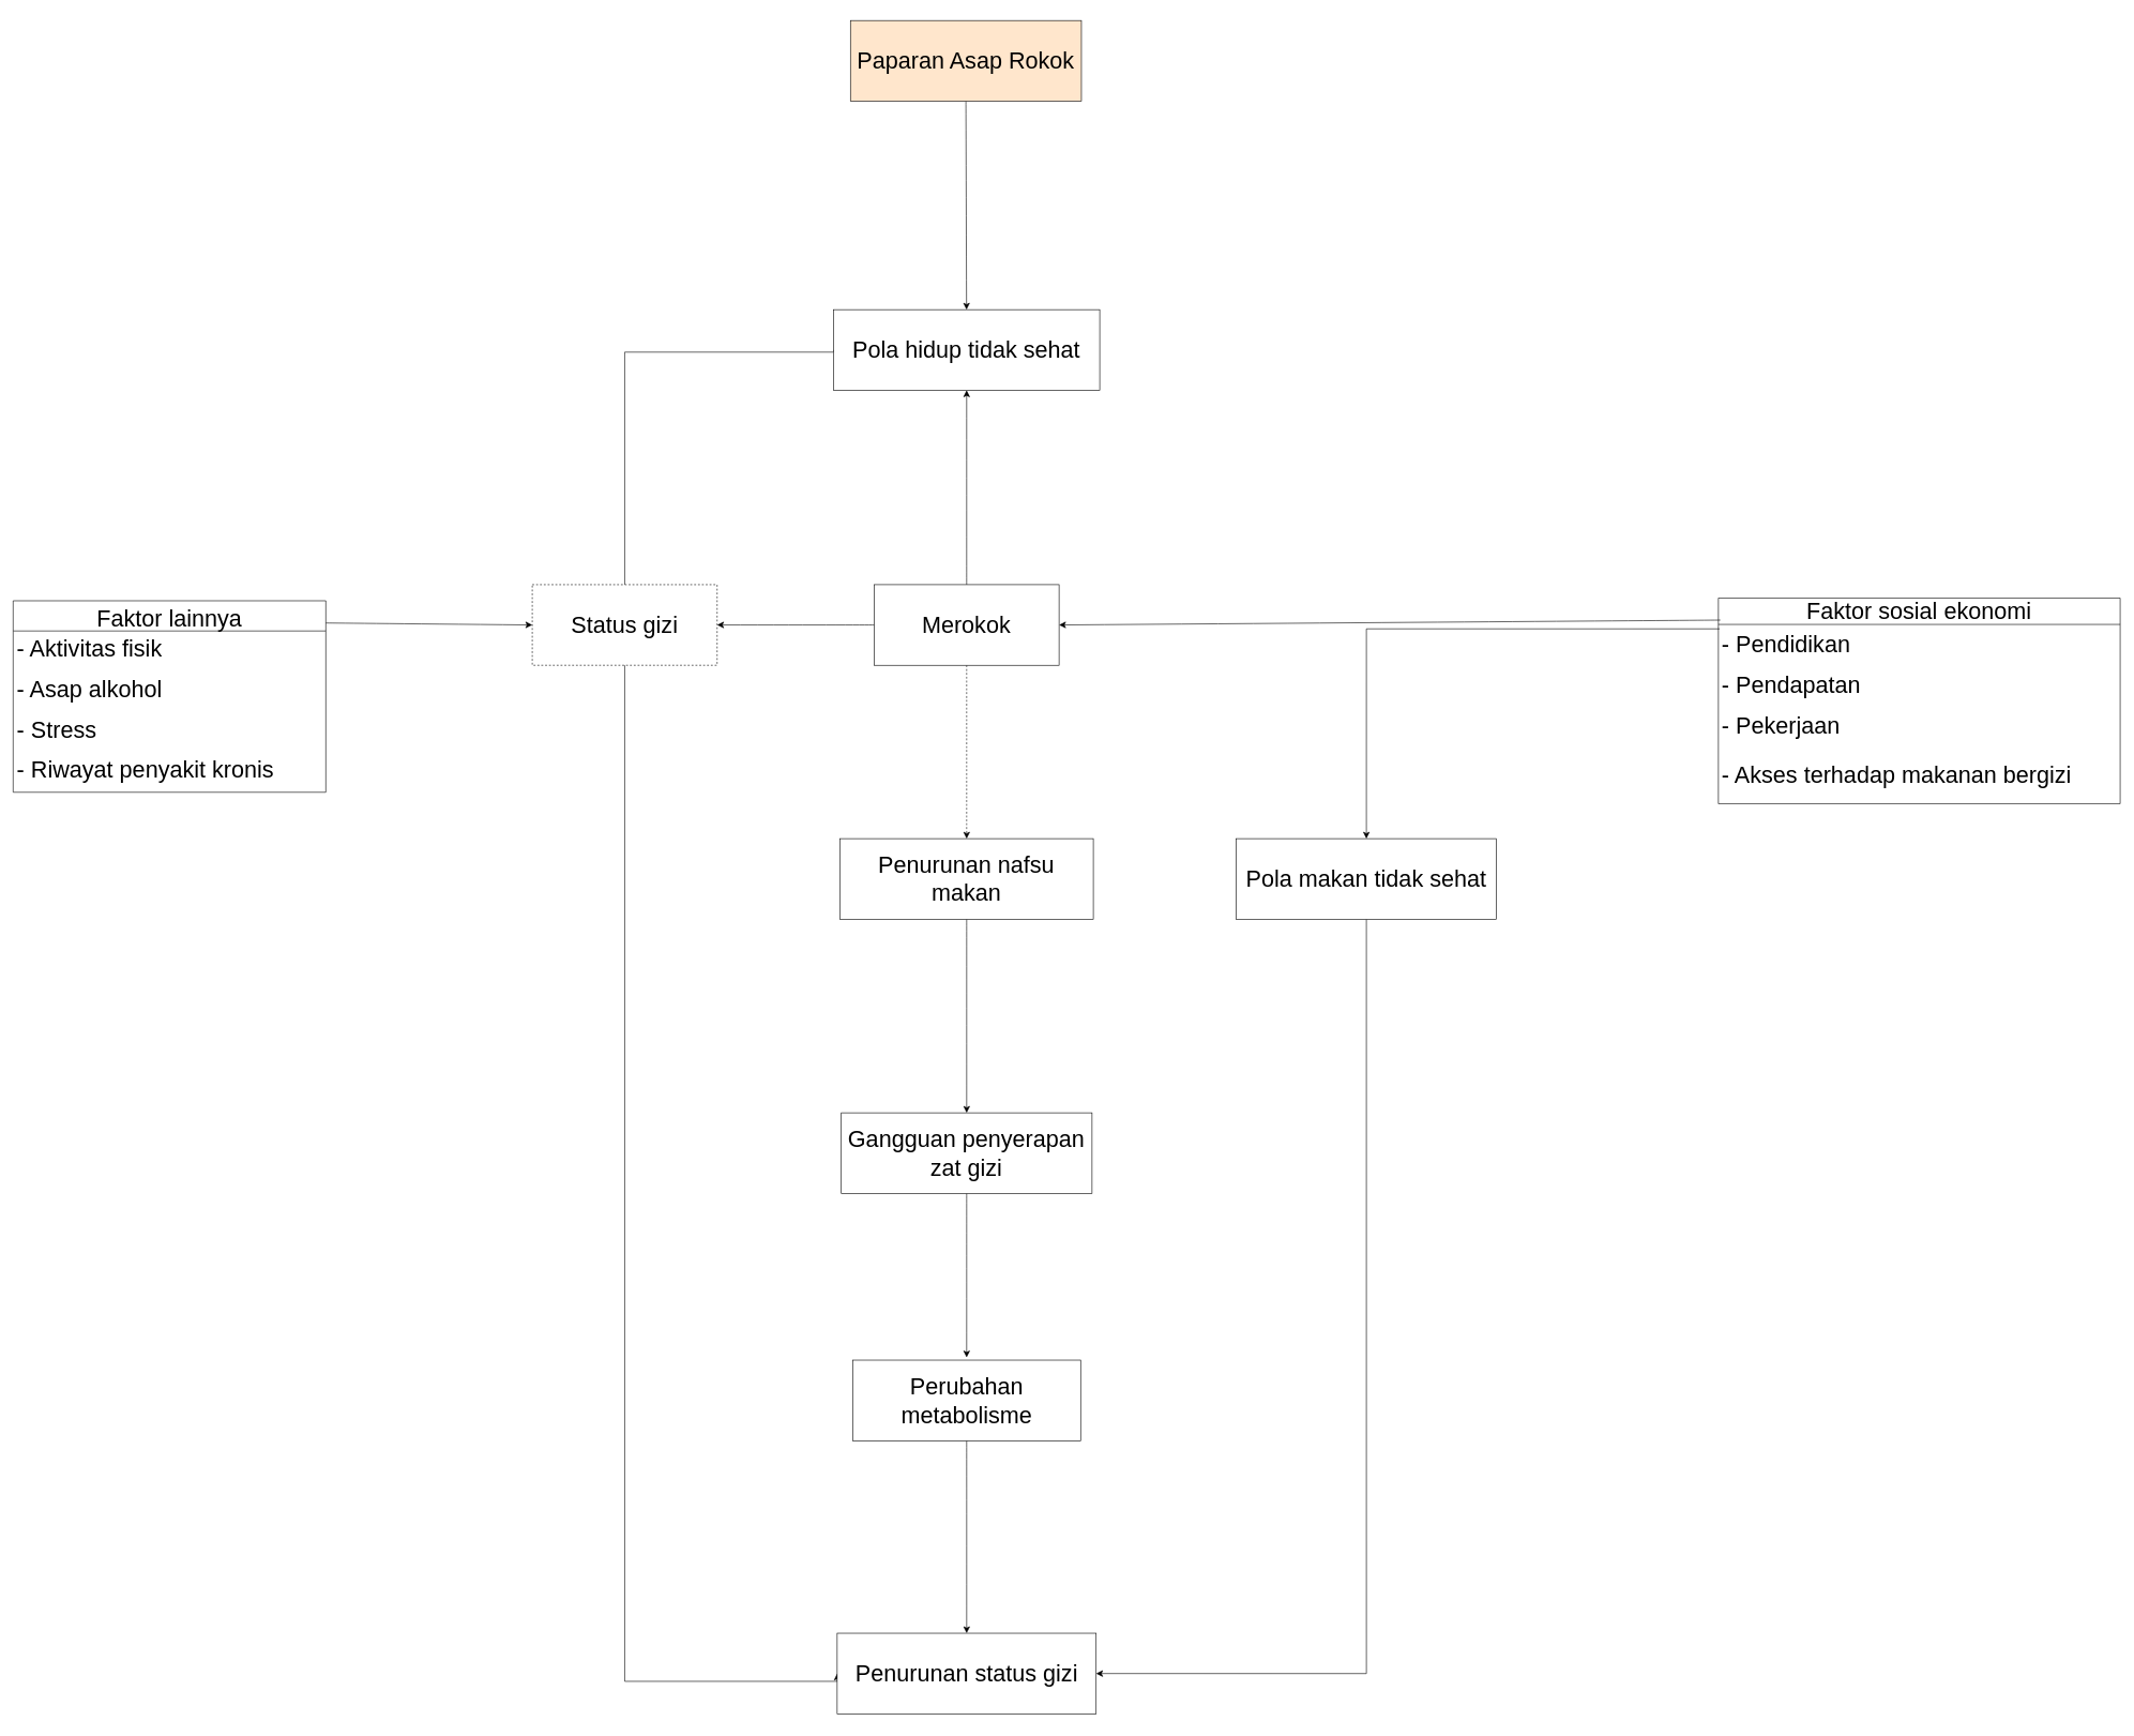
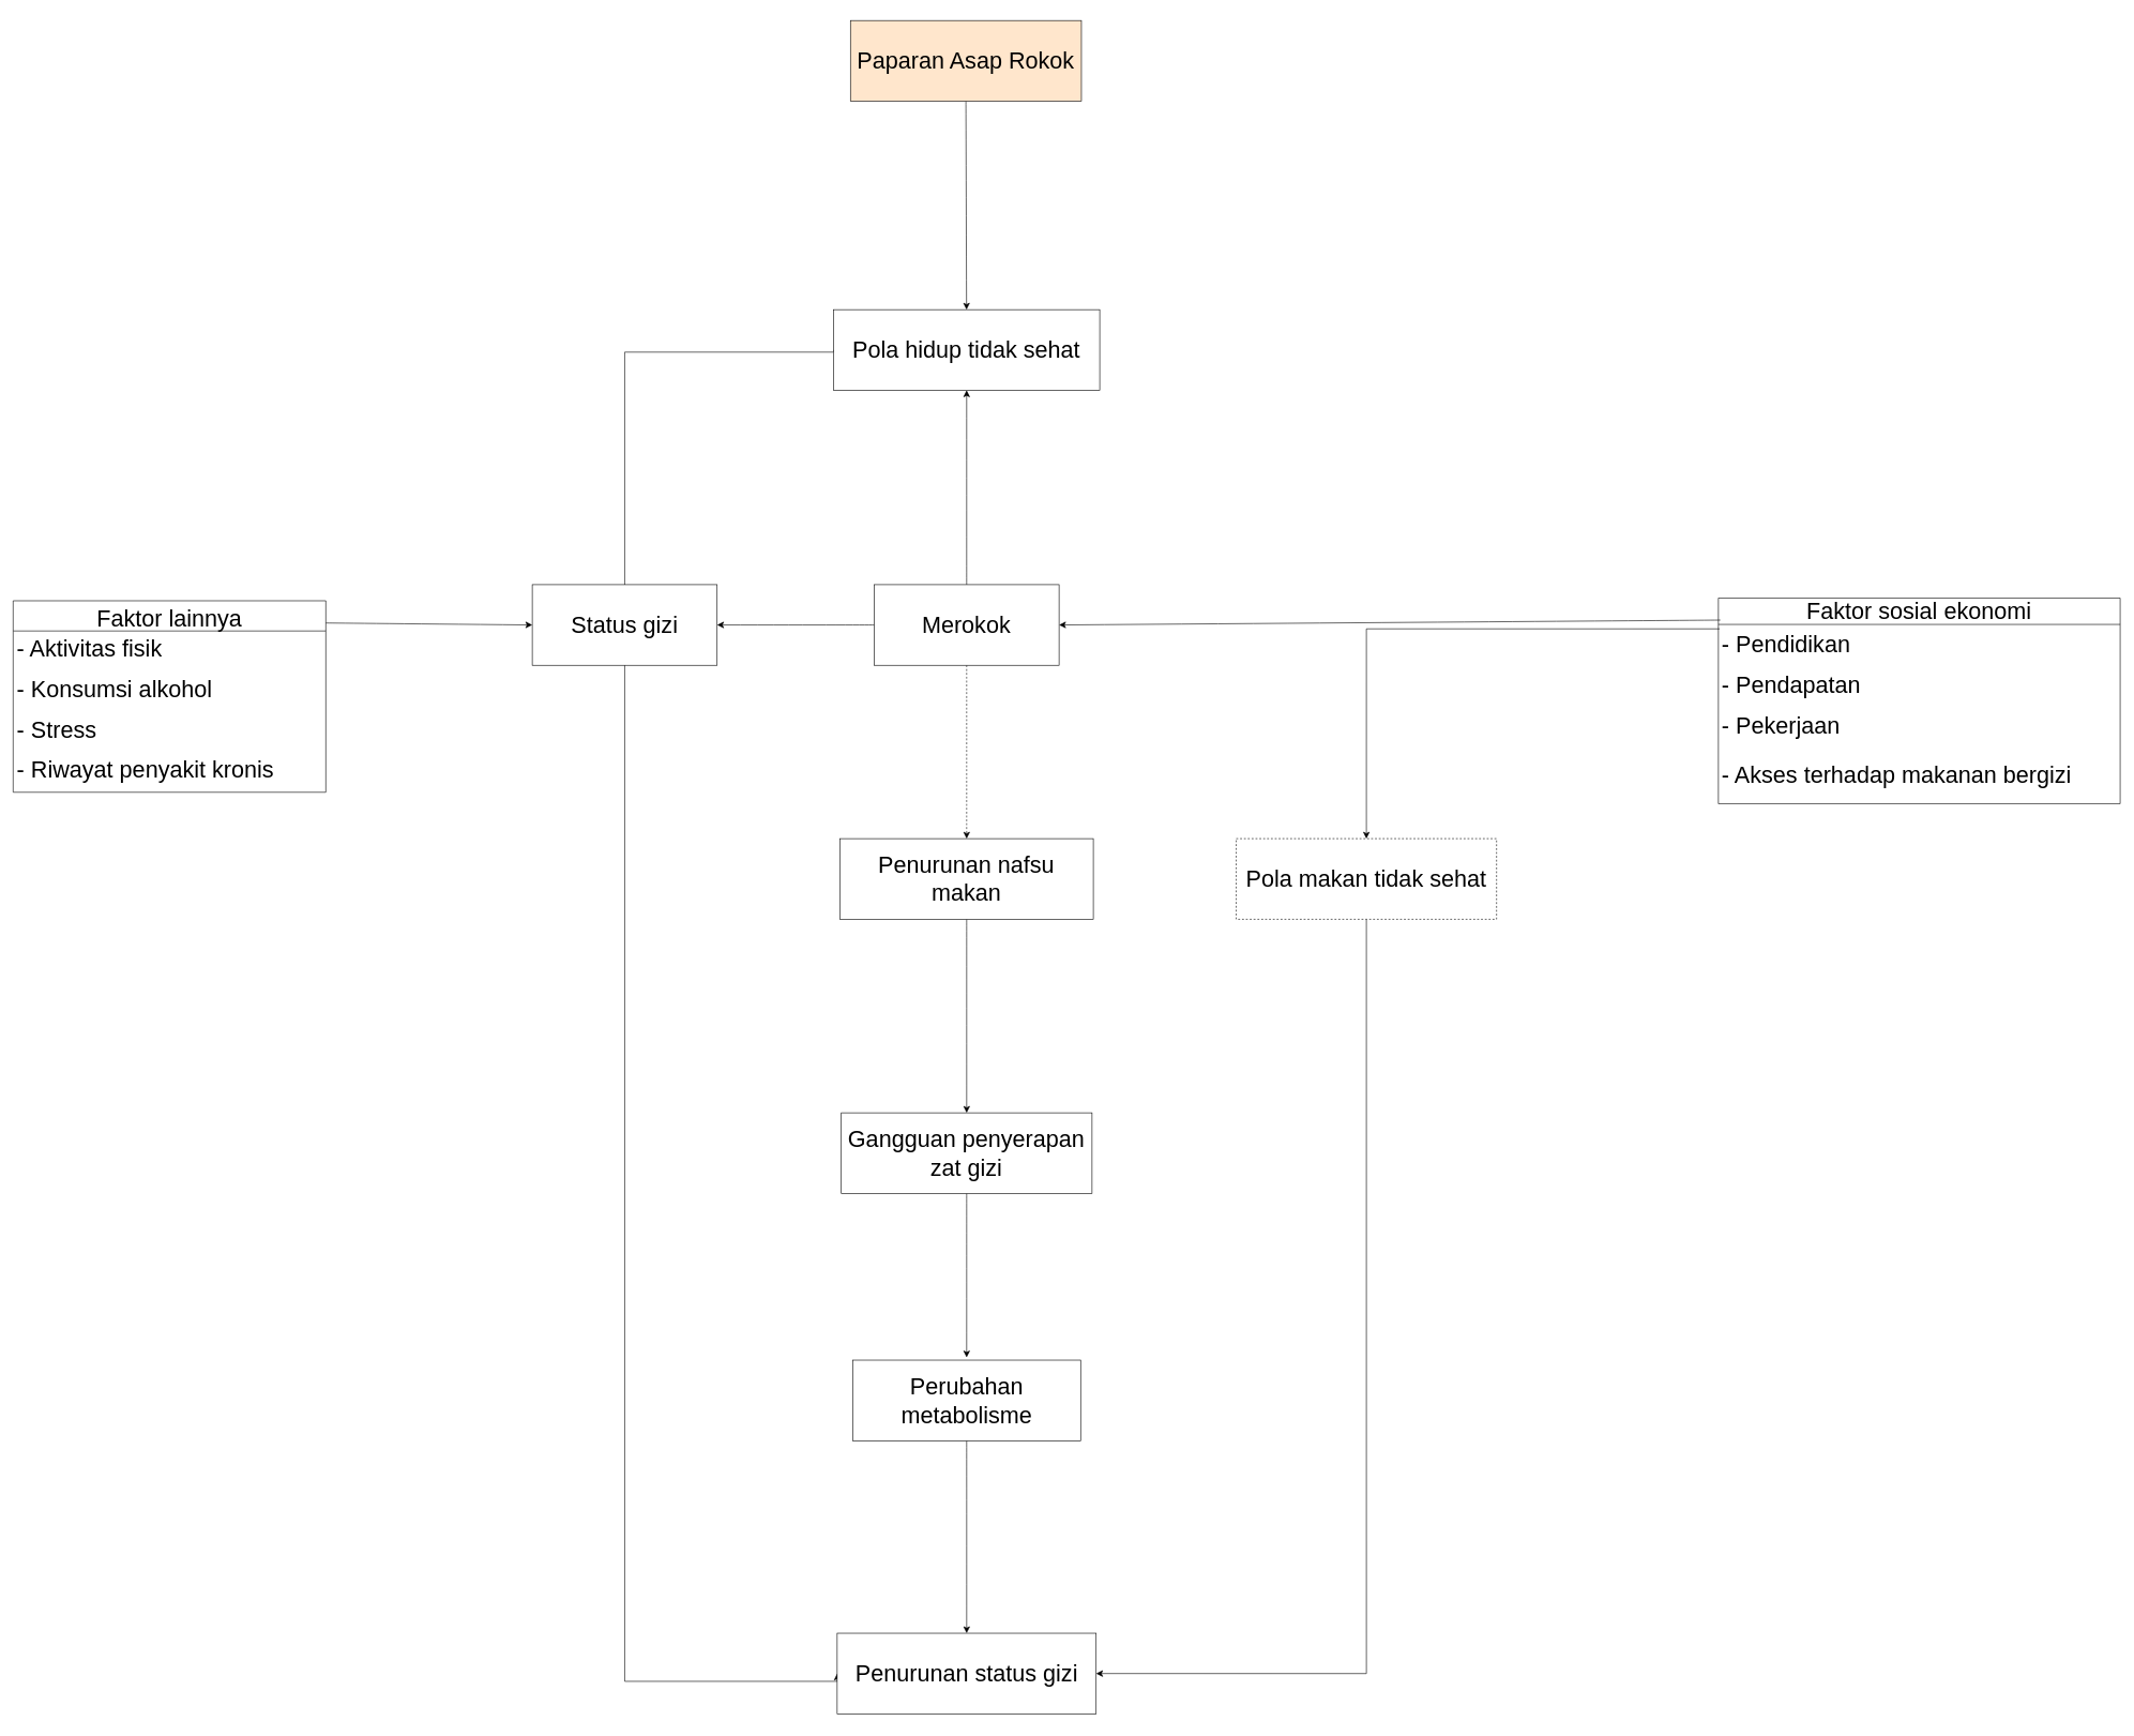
  <mxCell id="0" />
  <mxCell id="1" parent="0" />
  <mxCell id="2" value="" style="group" vertex="1" connectable="0" parent="1"><mxGeometry x="20" y="20" width="3280" height="2658.63" as="geometry" /></mxCell>
  <mxCell id="3" style="edgeStyle=none;curved=1;rounded=0;orthogonalLoop=1;jettySize=auto;html=1;exitX=0.5;exitY=1;exitDx=0;exitDy=0;fontSize=12;startSize=8;endSize=8;" parent="2" source="4" target="6" edge="1"><mxGeometry relative="1" as="geometry" /></mxCell>
  <mxCell id="4" value="&lt;font style=&quot;font-size: 36px;&quot;&gt;Paparan Asap Rokok&lt;/font&gt;" style="rounded=0;whiteSpace=wrap;html=1;fillColor=#ffe6cc;" parent="2" vertex="1"><mxGeometry x="1303.39" y="11" width="359.56" height="125.51" as="geometry" /></mxCell>
  <mxCell id="5" style="edgeStyle=orthogonalEdgeStyle;rounded=0;orthogonalLoop=1;jettySize=auto;html=1;exitX=0;exitY=0.5;exitDx=0;exitDy=0;entryX=0;entryY=0.5;entryDx=0;entryDy=0;fontSize=12;startSize=8;endSize=8;" parent="2" source="6" target="23" edge="1"><mxGeometry relative="1" as="geometry"><Array as="points"><mxPoint x="951.973" y="527.124" /><mxPoint x="951.973" y="2595.877" /></Array></mxGeometry></mxCell>
  <mxCell id="6" value="&lt;font style=&quot;font-size: 36px;&quot;&gt;Pola hidup tidak sehat&lt;/font&gt;" style="rounded=0;whiteSpace=wrap;html=1;" parent="2" vertex="1"><mxGeometry x="1277.15" y="461" width="414.33" height="125.51" as="geometry" /></mxCell>
  <mxCell id="7" style="edgeStyle=none;curved=1;rounded=0;orthogonalLoop=1;jettySize=auto;html=1;exitX=0.5;exitY=0;exitDx=0;exitDy=0;fontSize=12;startSize=8;endSize=8;" parent="2" source="10" target="6" edge="1"><mxGeometry relative="1" as="geometry" /></mxCell>
  <mxCell id="8" style="edgeStyle=none;curved=1;rounded=0;orthogonalLoop=1;jettySize=auto;html=1;entryX=1;entryY=0.5;entryDx=0;entryDy=0;fontSize=12;startSize=8;endSize=8;" parent="2" source="10" target="11" edge="1"><mxGeometry relative="1" as="geometry" /></mxCell>
  <mxCell id="9" style="edgeStyle=none;curved=1;rounded=0;orthogonalLoop=1;jettySize=auto;html=1;exitX=0.5;exitY=1;exitDx=0;exitDy=0;fontSize=12;startSize=8;endSize=8;dashed=1;" parent="2" source="10" target="18" edge="1"><mxGeometry relative="1" as="geometry" /></mxCell>
  <mxCell id="10" value="&lt;font style=&quot;font-size: 36px;&quot;&gt;Merokok&lt;/font&gt;" style="rounded=0;whiteSpace=wrap;html=1;" parent="2" vertex="1"><mxGeometry x="1340.435" y="888.999" width="287.75" height="125.506" as="geometry" /></mxCell>
- <mxCell id="11" value="&lt;font style=&quot;font-size: 36px;&quot;&gt;Status gizi&lt;/font&gt;" style="rounded=0;whiteSpace=wrap;html=1;dashed=1;" parent="2" vertex="1"><mxGeometry x="808.098" y="888.999" width="287.75" height="125.506" as="geometry" /></mxCell>
+ <mxCell id="11" value="&lt;font style=&quot;font-size: 36px;&quot;&gt;Status gizi&lt;/font&gt;" style="rounded=0;whiteSpace=wrap;html=1;" parent="2" vertex="1"><mxGeometry x="808.098" y="888.999" width="287.75" height="125.506" as="geometry" /></mxCell>
  <mxCell id="12" value="Faktor lainnya" style="swimlane;fontStyle=0;childLayout=stackLayout;horizontal=1;startSize=47;horizontalStack=0;resizeParent=1;resizeParentMax=0;resizeLast=0;collapsible=1;marginBottom=0;align=center;fontSize=36;" parent="2" vertex="1"><mxGeometry y="914.1" width="486.777" height="298.011" as="geometry" /></mxCell>
  <mxCell id="13" value="&lt;font style=&quot;font-size: 36px;&quot;&gt;- Aktivitas fisik&lt;/font&gt;" style="text;strokeColor=none;fillColor=none;spacingLeft=4;spacingRight=4;overflow=hidden;rotatable=0;points=[[0,0.5],[1,0.5]];portConstraint=eastwest;fontSize=12;whiteSpace=wrap;html=1;" parent="12" vertex="1"><mxGeometry y="47" width="486.777" height="62.753" as="geometry" /></mxCell>
- <mxCell id="14" value="&lt;font style=&quot;font-size: 36px;&quot;&gt;- Asap alkohol&lt;/font&gt;" style="text;strokeColor=none;fillColor=none;spacingLeft=4;spacingRight=4;overflow=hidden;rotatable=0;points=[[0,0.5],[1,0.5]];portConstraint=eastwest;fontSize=12;whiteSpace=wrap;html=1;" parent="12" vertex="1"><mxGeometry y="109.753" width="486.777" height="62.753" as="geometry" /></mxCell>
+ <mxCell id="14" value="&lt;font style=&quot;font-size: 36px;&quot;&gt;- Konsumsi alkohol&lt;/font&gt;" style="text;strokeColor=none;fillColor=none;spacingLeft=4;spacingRight=4;overflow=hidden;rotatable=0;points=[[0,0.5],[1,0.5]];portConstraint=eastwest;fontSize=12;whiteSpace=wrap;html=1;" parent="12" vertex="1"><mxGeometry y="109.753" width="486.777" height="62.753" as="geometry" /></mxCell>
  <mxCell id="15" value="&lt;font style=&quot;font-size: 36px;&quot;&gt;- Stress&lt;/font&gt;" style="text;strokeColor=none;fillColor=none;spacingLeft=4;spacingRight=4;overflow=hidden;rotatable=0;points=[[0,0.5],[1,0.5]];portConstraint=eastwest;fontSize=12;whiteSpace=wrap;html=1;" parent="12" vertex="1"><mxGeometry y="172.506" width="486.777" height="62.753" as="geometry" /></mxCell>
  <mxCell id="16" value="&lt;font style=&quot;font-size: 36px;&quot;&gt;- Riwayat penyakit kronis&lt;/font&gt;" style="text;strokeColor=none;fillColor=none;spacingLeft=4;spacingRight=4;overflow=hidden;rotatable=0;points=[[0,0.5],[1,0.5]];portConstraint=eastwest;fontSize=12;whiteSpace=wrap;html=1;" parent="12" vertex="1"><mxGeometry y="235.259" width="486.777" height="62.753" as="geometry" /></mxCell>
  <mxCell id="17" style="edgeStyle=none;curved=1;rounded=0;orthogonalLoop=1;jettySize=auto;html=1;entryX=0.5;entryY=0;entryDx=0;entryDy=0;fontSize=12;startSize=8;endSize=8;" parent="2" source="18" target="20" edge="1"><mxGeometry relative="1" as="geometry" /></mxCell>
  <mxCell id="18" value="&lt;font style=&quot;font-size: 36px;&quot;&gt;Penurunan nafsu makan&lt;/font&gt;" style="rounded=0;whiteSpace=wrap;html=1;" parent="2" vertex="1"><mxGeometry x="1287.15" y="1284.34" width="394.33" height="125.51" as="geometry" /></mxCell>
  <mxCell id="19" style="edgeStyle=none;curved=1;rounded=0;orthogonalLoop=1;jettySize=auto;html=1;exitX=0.5;exitY=1;exitDx=0;exitDy=0;fontSize=12;startSize=8;endSize=8;" parent="2" source="20" edge="1"><mxGeometry relative="1" as="geometry"><mxPoint x="1484.31" y="2091.762" as="targetPoint" /></mxGeometry></mxCell>
  <mxCell id="20" value="&lt;font style=&quot;font-size: 36px;&quot;&gt;Gangguan penyerapan zat gizi&lt;/font&gt;" style="rounded=0;whiteSpace=wrap;html=1;" parent="2" vertex="1"><mxGeometry x="1289.15" y="1711.06" width="390.33" height="125.51" as="geometry" /></mxCell>
  <mxCell id="21" style="edgeStyle=none;curved=1;rounded=0;orthogonalLoop=1;jettySize=auto;html=1;exitX=0.5;exitY=1;exitDx=0;exitDy=0;fontSize=12;startSize=8;endSize=8;entryX=0.5;entryY=0;entryDx=0;entryDy=0;" parent="2" source="22" edge="1" target="23"><mxGeometry relative="1" as="geometry"><mxPoint x="1484.31" y="2522.665" as="targetPoint" /></mxGeometry></mxCell>
  <mxCell id="22" value="&lt;font style=&quot;font-size: 36px;&quot;&gt;Perubahan metabolisme&lt;/font&gt;" style="rounded=0;whiteSpace=wrap;html=1;" parent="2" vertex="1"><mxGeometry x="1306.864" y="2095.946" width="354.892" height="125.506" as="geometry" /></mxCell>
  <mxCell id="23" value="&lt;font style=&quot;font-size: 36px;&quot;&gt;Penurunan status gizi&lt;/font&gt;" style="rounded=0;whiteSpace=wrap;html=1;" parent="2" vertex="1"><mxGeometry x="1282.75" y="2521" width="403.14" height="125.51" as="geometry" /></mxCell>
  <mxCell id="24" style="edgeStyle=orthogonalEdgeStyle;rounded=0;orthogonalLoop=1;jettySize=auto;html=1;entryX=1;entryY=0.5;entryDx=0;entryDy=0;fontSize=12;startSize=8;endSize=8;exitX=0.5;exitY=1;exitDx=0;exitDy=0;" parent="2" source="25" target="23" edge="1"><mxGeometry relative="1" as="geometry" /></mxCell>
- <mxCell id="25" value="&lt;font style=&quot;font-size: 36px;&quot;&gt;Pola makan tidak sehat&lt;/font&gt;" style="rounded=0;whiteSpace=wrap;html=1;" parent="2" vertex="1"><mxGeometry x="1903.946" y="1284.342" width="405.248" height="125.506" as="geometry" /></mxCell>
+ <mxCell id="25" value="&lt;font style=&quot;font-size: 36px;&quot;&gt;Pola makan tidak sehat&lt;/font&gt;" style="rounded=0;whiteSpace=wrap;html=1;dashed=1;" parent="2" vertex="1"><mxGeometry x="1903.946" y="1284.342" width="405.248" height="125.506" as="geometry" /></mxCell>
  <mxCell id="26" value="&lt;font style=&quot;font-size: 36px;&quot;&gt;Faktor sosial ekonomi&lt;/font&gt;" style="swimlane;fontStyle=0;childLayout=stackLayout;horizontal=1;startSize=41;horizontalStack=0;resizeParent=1;resizeParentMax=0;resizeLast=0;collapsible=1;marginBottom=0;whiteSpace=wrap;html=1;" parent="2" vertex="1"><mxGeometry x="2654.49" y="909.92" width="625.51" height="319.999" as="geometry" /></mxCell>
  <mxCell id="27" value="&lt;font style=&quot;font-size: 36px;&quot;&gt;- Pendidikan&lt;/font&gt;" style="text;strokeColor=none;fillColor=none;align=left;verticalAlign=middle;spacingLeft=4;spacingRight=4;overflow=hidden;points=[[0,0.5],[1,0.5]];portConstraint=eastwest;rotatable=0;whiteSpace=wrap;html=1;textDirection=ltr;" parent="26" vertex="1"><mxGeometry y="41" width="625.51" height="62.753" as="geometry" /></mxCell>
  <mxCell id="28" value="- Pendapatan" style="text;strokeColor=none;fillColor=none;align=left;verticalAlign=middle;spacingLeft=4;spacingRight=4;overflow=hidden;points=[[0,0.5],[1,0.5]];portConstraint=eastwest;rotatable=0;whiteSpace=wrap;html=1;fontSize=36;" parent="26" vertex="1"><mxGeometry y="103.753" width="625.51" height="62.753" as="geometry" /></mxCell>
  <mxCell id="29" value="- Pekerjaan" style="text;strokeColor=none;fillColor=none;align=left;verticalAlign=middle;spacingLeft=4;spacingRight=4;overflow=hidden;points=[[0,0.5],[1,0.5]];portConstraint=eastwest;rotatable=0;whiteSpace=wrap;html=1;fontSize=36;" parent="26" vertex="1"><mxGeometry y="166.506" width="625.51" height="62.753" as="geometry" /></mxCell>
  <mxCell id="30" value="- Akses terhadap makanan bergizi" style="text;strokeColor=none;fillColor=none;align=left;verticalAlign=middle;spacingLeft=4;spacingRight=4;overflow=hidden;points=[[0,0.5],[1,0.5]];portConstraint=eastwest;rotatable=0;whiteSpace=wrap;html=1;fontSize=36;" parent="26" vertex="1"><mxGeometry y="229.259" width="625.51" height="90.74" as="geometry" /></mxCell>
  <mxCell id="31" value="" style="endArrow=classic;html=1;rounded=0;fontSize=12;startSize=8;endSize=8;curved=1;exitX=1;exitY=0.116;exitDx=0;exitDy=0;exitPerimeter=0;entryX=0;entryY=0.5;entryDx=0;entryDy=0;" parent="2" source="12" target="11" edge="1"><mxGeometry width="50" height="50" relative="1" as="geometry"><mxPoint x="522.746" y="947.568" as="sourcePoint" /><mxPoint x="642.642" y="842.98" as="targetPoint" /></mxGeometry></mxCell>
  <mxCell id="32" value="" style="endArrow=classic;html=1;rounded=0;fontSize=12;startSize=8;endSize=8;curved=1;entryX=1;entryY=0.5;entryDx=0;entryDy=0;exitX=0.005;exitY=0.107;exitDx=0;exitDy=0;exitPerimeter=0;" parent="2" source="26" target="10" edge="1"><mxGeometry width="50" height="50" relative="1" as="geometry"><mxPoint x="2930.254" y="951.752" as="sourcePoint" /><mxPoint x="2426.691" y="865.99" as="targetPoint" /></mxGeometry></mxCell>
  <mxCell id="33" value="" style="endArrow=classic;html=1;rounded=0;fontSize=12;startSize=8;endSize=8;exitX=0.003;exitY=0.11;exitDx=0;exitDy=0;exitPerimeter=0;entryX=0.5;entryY=0;entryDx=0;entryDy=0;edgeStyle=orthogonalEdgeStyle;" parent="2" source="27" target="25" edge="1"><mxGeometry width="50" height="50" relative="1" as="geometry"><mxPoint x="2489.037" y="1158.836" as="sourcePoint" /><mxPoint x="2608.933" y="1054.248" as="targetPoint" /></mxGeometry></mxCell>
